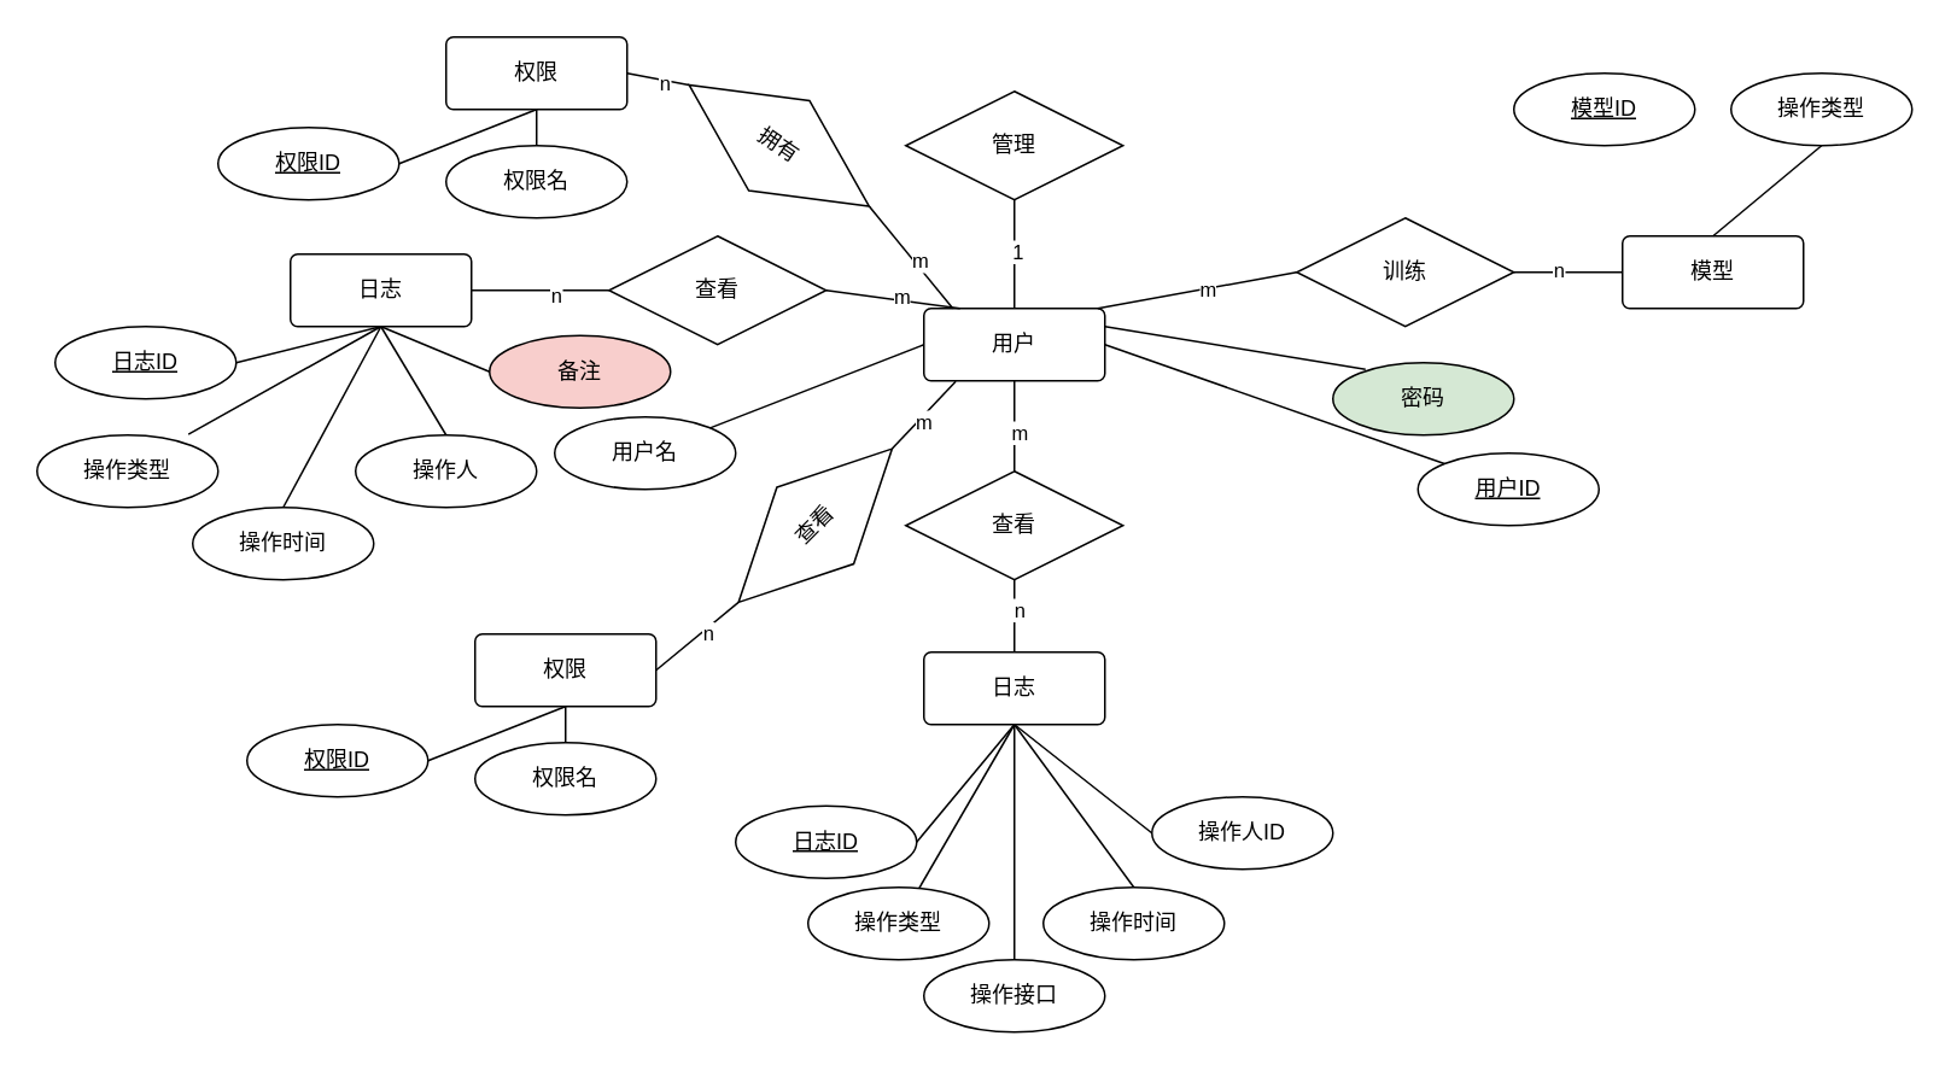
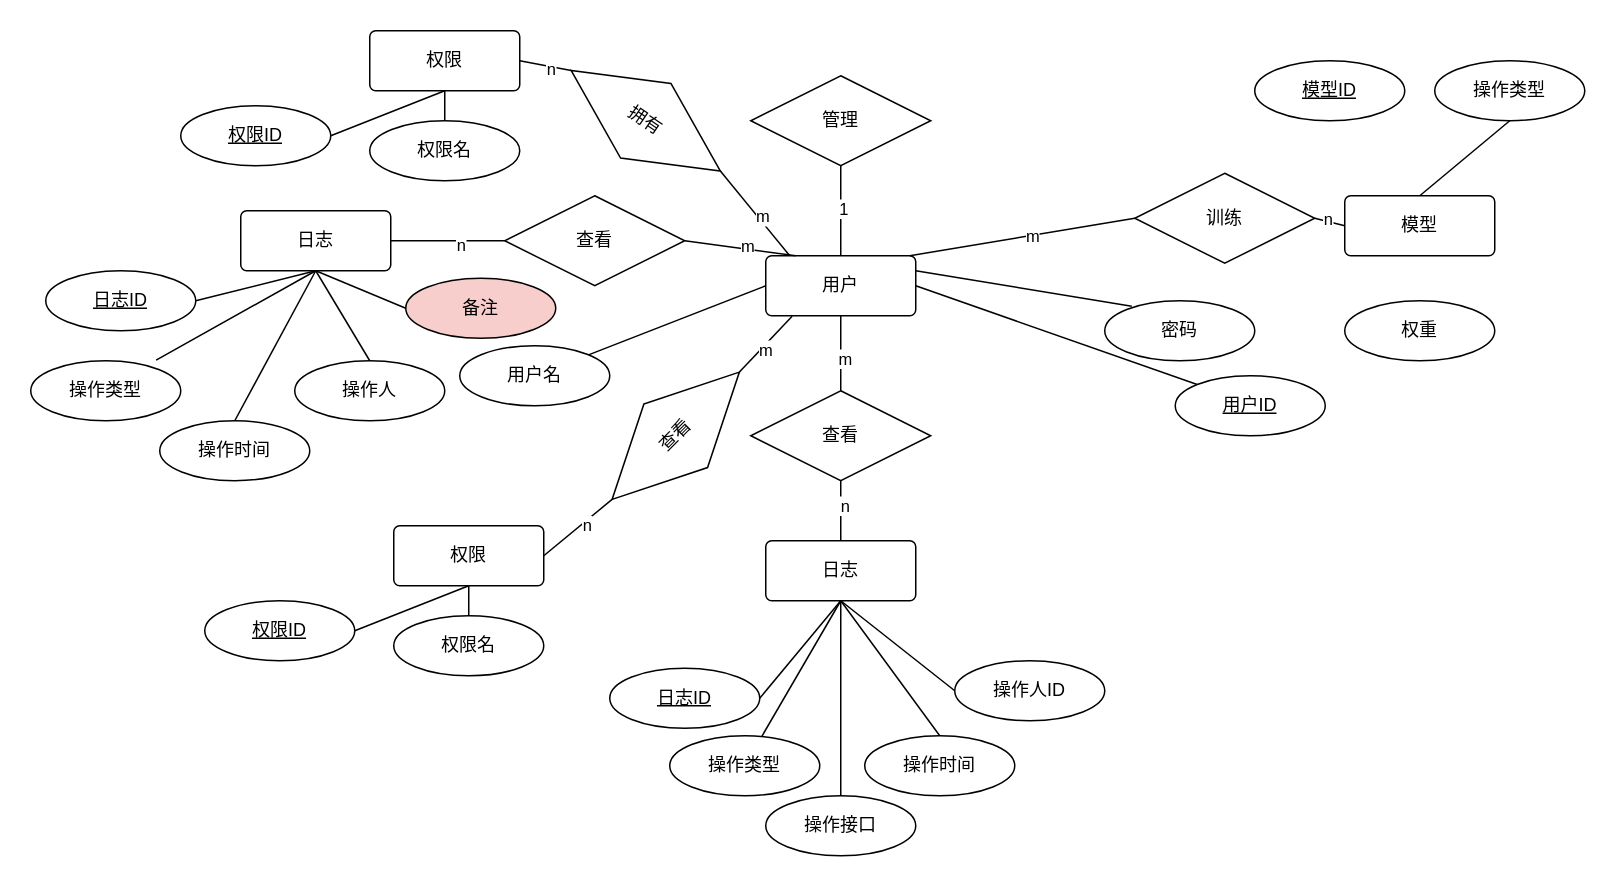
  <mxCell id="0" />
  <mxCell id="1" parent="0" />
  <mxCell id="2" value="管理" style="shape=rhombus;perimeter=rhombusPerimeter;whiteSpace=wrap;html=1;align=center;" vertex="1" parent="1"><mxGeometry x="500" y="50" width="120" height="60" as="geometry" /></mxCell>
  <mxCell id="3" value="用户" style="rounded=1;arcSize=10;whiteSpace=wrap;html=1;align=center;" vertex="1" parent="1"><mxGeometry x="510" y="170" width="100" height="40" as="geometry" /></mxCell>
  <mxCell id="4" value="用户ID" style="ellipse;whiteSpace=wrap;html=1;align=center;fontStyle=4;" vertex="1" parent="1"><mxGeometry x="783" y="250" width="100" height="40" as="geometry" /></mxCell>
  <mxCell id="5" value="" style="endArrow=none;html=1;rounded=0;entryX=0.5;entryY=1;entryDx=0;entryDy=0;exitX=0.5;exitY=0;exitDx=0;exitDy=0;" edge="1" parent="1" source="3" target="2"><mxGeometry relative="1" as="geometry"><mxPoint x="410" y="120" as="sourcePoint" /><mxPoint x="570" y="120" as="targetPoint" /></mxGeometry></mxCell>
  <mxCell id="6" value="1" style="edgeLabel;html=1;align=center;verticalAlign=middle;resizable=0;points=[];" vertex="1" connectable="0" parent="5"><mxGeometry x="0.067" y="-1" relative="1" as="geometry"><mxPoint as="offset" /></mxGeometry></mxCell>
  <mxCell id="7" value="" style="endArrow=none;html=1;rounded=0;exitX=1;exitY=0.5;exitDx=0;exitDy=0;entryX=0;entryY=0;entryDx=0;entryDy=0;" edge="1" parent="1" source="3" target="4"><mxGeometry relative="1" as="geometry"><mxPoint x="520" y="140" as="sourcePoint" /><mxPoint x="680" y="140" as="targetPoint" /></mxGeometry></mxCell>
  <mxCell id="8" value="" style="endArrow=none;html=1;rounded=0;exitX=1;exitY=0.25;exitDx=0;exitDy=0;entryX=0.04;entryY=0.34;entryDx=0;entryDy=0;entryPerimeter=0;" edge="1" parent="1" source="3"><mxGeometry relative="1" as="geometry"><mxPoint x="620" y="200" as="sourcePoint" /><mxPoint x="754" y="203.6" as="targetPoint" /></mxGeometry></mxCell>
  <mxCell id="9" value="查看" style="shape=rhombus;perimeter=rhombusPerimeter;whiteSpace=wrap;html=1;align=center;" vertex="1" parent="1"><mxGeometry x="500" y="260" width="120" height="60" as="geometry" /></mxCell>
  <mxCell id="10" value="" style="endArrow=none;html=1;rounded=0;entryX=0.5;entryY=0;entryDx=0;entryDy=0;" edge="1" parent="1" source="3" target="9"><mxGeometry relative="1" as="geometry"><mxPoint x="520" y="140" as="sourcePoint" /><mxPoint x="680" y="140" as="targetPoint" /></mxGeometry></mxCell>
  <mxCell id="11" value="m" style="edgeLabel;html=1;align=center;verticalAlign=middle;resizable=0;points=[];" vertex="1" connectable="0" parent="10"><mxGeometry x="0.12" y="2" relative="1" as="geometry"><mxPoint as="offset" /></mxGeometry></mxCell>
  <mxCell id="12" value="日志" style="rounded=1;arcSize=10;whiteSpace=wrap;html=1;align=center;" vertex="1" parent="1"><mxGeometry x="510" y="360" width="100" height="40" as="geometry" /></mxCell>
  <mxCell id="13" value="" style="endArrow=none;html=1;rounded=0;entryX=0.5;entryY=0;entryDx=0;entryDy=0;exitX=0.5;exitY=1;exitDx=0;exitDy=0;" edge="1" parent="1" source="9" target="12"><mxGeometry relative="1" as="geometry"><mxPoint x="550" y="320" as="sourcePoint" /><mxPoint x="710" y="320" as="targetPoint" /></mxGeometry></mxCell>
  <mxCell id="14" value="n" style="edgeLabel;html=1;align=center;verticalAlign=middle;resizable=0;points=[];" vertex="1" connectable="0" parent="13"><mxGeometry x="-0.2" y="2" relative="1" as="geometry"><mxPoint as="offset" /></mxGeometry></mxCell>
  <mxCell id="15" value="日志ID" style="ellipse;whiteSpace=wrap;html=1;align=center;fontStyle=4;" vertex="1" parent="1"><mxGeometry x="406" y="445" width="100" height="40" as="geometry" /></mxCell>
  <mxCell id="16" value="" style="endArrow=none;html=1;rounded=0;entryX=1;entryY=0.5;entryDx=0;entryDy=0;exitX=0.5;exitY=1;exitDx=0;exitDy=0;" edge="1" parent="1" target="15" source="12"><mxGeometry relative="1" as="geometry"><mxPoint x="570" y="420" as="sourcePoint" /><mxPoint x="640" y="370" as="targetPoint" /></mxGeometry></mxCell>
  <mxCell id="17" value="" style="endArrow=none;html=1;rounded=0;exitX=0.5;exitY=1;exitDx=0;exitDy=0;entryX=0.5;entryY=0;entryDx=0;entryDy=0;" edge="1" parent="1" source="12" target="22"><mxGeometry relative="1" as="geometry"><mxPoint x="570" y="410" as="sourcePoint" /><mxPoint x="714" y="434" as="targetPoint" /></mxGeometry></mxCell>
  <mxCell id="18" value="操作类型" style="ellipse;whiteSpace=wrap;html=1;align=center;" vertex="1" parent="1"><mxGeometry x="446" y="490" width="100" height="40" as="geometry" /></mxCell>
  <mxCell id="19" value="" style="endArrow=none;html=1;rounded=0;exitX=0.5;exitY=1;exitDx=0;exitDy=0;" edge="1" parent="1" source="12" target="18"><mxGeometry relative="1" as="geometry"><mxPoint x="566" y="369" as="sourcePoint" /><mxPoint x="480" y="450" as="targetPoint" /></mxGeometry></mxCell>
  <mxCell id="20" value="操作接口" style="ellipse;whiteSpace=wrap;html=1;align=center;" vertex="1" parent="1"><mxGeometry x="510" y="530" width="100" height="40" as="geometry" /></mxCell>
  <mxCell id="21" value="" style="endArrow=none;html=1;rounded=0;entryX=0.5;entryY=0;entryDx=0;entryDy=0;exitX=0.5;exitY=1;exitDx=0;exitDy=0;" edge="1" parent="1" source="12" target="20"><mxGeometry relative="1" as="geometry"><mxPoint x="560" y="400" as="sourcePoint" /><mxPoint x="490" y="460" as="targetPoint" /></mxGeometry></mxCell>
  <mxCell id="22" value="操作时间" style="ellipse;whiteSpace=wrap;html=1;align=center;" vertex="1" parent="1"><mxGeometry x="576" y="490" width="100" height="40" as="geometry" /></mxCell>
  <mxCell id="23" value="操作人ID" style="ellipse;whiteSpace=wrap;html=1;align=center;" vertex="1" parent="1"><mxGeometry x="636" y="440" width="100" height="40" as="geometry" /></mxCell>
  <mxCell id="24" value="" style="endArrow=none;html=1;rounded=0;entryX=0;entryY=0.5;entryDx=0;entryDy=0;exitX=0.5;exitY=1;exitDx=0;exitDy=0;" edge="1" parent="1" source="12" target="23"><mxGeometry relative="1" as="geometry"><mxPoint x="560" y="401" as="sourcePoint" /><mxPoint x="620" y="460" as="targetPoint" /></mxGeometry></mxCell>
  <mxCell id="25" value="用户名" style="ellipse;whiteSpace=wrap;html=1;align=center;" vertex="1" parent="1"><mxGeometry x="306" y="230" width="100" height="40" as="geometry" /></mxCell>
  <mxCell id="26" value="" style="endArrow=none;html=1;rounded=0;exitX=0;exitY=0.5;exitDx=0;exitDy=0;" edge="1" parent="1" source="3" target="25"><mxGeometry relative="1" as="geometry"><mxPoint x="520" y="240" as="sourcePoint" /><mxPoint x="680" y="240" as="targetPoint" /></mxGeometry></mxCell>
  <mxCell id="27" value="查看" style="shape=rhombus;perimeter=rhombusPerimeter;whiteSpace=wrap;html=1;align=center;" vertex="1" parent="1"><mxGeometry x="336" y="130" width="120" height="60" as="geometry" /></mxCell>
- <mxCell id="28" value="密码" style="ellipse;whiteSpace=wrap;html=1;align=center;fillColor=#d5e8d4;" vertex="1" parent="1"><mxGeometry x="736" y="200" width="100" height="40" as="geometry" /></mxCell>
- <mxCell id="29" value="训练" style="shape=rhombus;perimeter=rhombusPerimeter;whiteSpace=wrap;html=1;align=center;" vertex="1" parent="1"><mxGeometry x="716" y="120" width="120" height="60" as="geometry" /></mxCell>
+ <mxCell id="28" value="密码" style="ellipse;whiteSpace=wrap;html=1;align=center;" vertex="1" parent="1"><mxGeometry x="736" y="200" width="100" height="40" as="geometry" /></mxCell>
+ <mxCell id="29" value="训练" style="shape=rhombus;perimeter=rhombusPerimeter;whiteSpace=wrap;html=1;align=center;" vertex="1" parent="1"><mxGeometry x="756" y="115" width="120" height="60" as="geometry" /></mxCell>
  <mxCell id="30" value="模型" style="rounded=1;arcSize=10;whiteSpace=wrap;html=1;align=center;" vertex="1" parent="1"><mxGeometry x="896" y="130" width="100" height="40" as="geometry" /></mxCell>
  <mxCell id="31" value="" style="endArrow=none;html=1;rounded=0;entryX=0;entryY=0.5;entryDx=0;entryDy=0;exitX=1;exitY=0.5;exitDx=0;exitDy=0;" edge="1" parent="1" source="29" target="30"><mxGeometry relative="1" as="geometry"><mxPoint x="896" y="190" as="sourcePoint" /><mxPoint x="1056" y="190" as="targetPoint" /></mxGeometry></mxCell>
  <mxCell id="32" value="n" style="edgeLabel;html=1;align=center;verticalAlign=middle;resizable=0;points=[];" vertex="1" connectable="0" parent="31"><mxGeometry x="-0.2" y="2" relative="1" as="geometry"><mxPoint as="offset" /></mxGeometry></mxCell>
  <mxCell id="33" value="模型ID" style="ellipse;whiteSpace=wrap;html=1;align=center;fontStyle=4;" vertex="1" parent="1"><mxGeometry x="836" y="40" width="100" height="40" as="geometry" /></mxCell>
  <mxCell id="34" value="操作类型" style="ellipse;whiteSpace=wrap;html=1;align=center;" vertex="1" parent="1"><mxGeometry x="956" y="40" width="100" height="40" as="geometry" /></mxCell>
  <mxCell id="35" value="" style="endArrow=none;html=1;rounded=0;exitX=0.5;exitY=0;exitDx=0;exitDy=0;entryX=0.5;entryY=1;entryDx=0;entryDy=0;" edge="1" parent="1" target="34" source="30"><mxGeometry relative="1" as="geometry"><mxPoint x="906" y="270" as="sourcePoint" /><mxPoint x="996" y="70" as="targetPoint" /></mxGeometry></mxCell>
+ <mxCell id="36" value="权重" style="ellipse;whiteSpace=wrap;html=1;align=center;" vertex="1" parent="1"><mxGeometry x="896" y="200" width="100" height="40" as="geometry" /></mxCell>
  <mxCell id="37" value="" style="endArrow=none;html=1;rounded=0;entryX=0;entryY=0.5;entryDx=0;entryDy=0;" edge="1" parent="1" target="29"><mxGeometry relative="1" as="geometry"><mxPoint x="606" y="170" as="sourcePoint" /><mxPoint x="766" y="170" as="targetPoint" /></mxGeometry></mxCell>
  <mxCell id="38" value="m" style="edgeLabel;html=1;align=center;verticalAlign=middle;resizable=0;points=[];" vertex="1" connectable="0" parent="37"><mxGeometry x="0.089" relative="1" as="geometry"><mxPoint as="offset" /></mxGeometry></mxCell>
  <mxCell id="39" value="日志" style="rounded=1;arcSize=10;whiteSpace=wrap;html=1;align=center;" vertex="1" parent="1"><mxGeometry x="160" y="140" width="100" height="40" as="geometry" /></mxCell>
  <mxCell id="40" value="日志ID" style="ellipse;whiteSpace=wrap;html=1;align=center;fontStyle=4;" vertex="1" parent="1"><mxGeometry x="30" y="180" width="100" height="40" as="geometry" /></mxCell>
  <mxCell id="41" value="" style="endArrow=none;html=1;rounded=0;entryX=1;entryY=0.5;entryDx=0;entryDy=0;exitX=0.5;exitY=1;exitDx=0;exitDy=0;" edge="1" parent="1" source="39" target="40"><mxGeometry relative="1" as="geometry"><mxPoint x="220" y="200" as="sourcePoint" /><mxPoint x="290" y="150" as="targetPoint" /></mxGeometry></mxCell>
  <mxCell id="42" value="" style="endArrow=none;html=1;rounded=0;exitX=0.5;exitY=1;exitDx=0;exitDy=0;entryX=0.5;entryY=0;entryDx=0;entryDy=0;" edge="1" parent="1" source="39" target="47"><mxGeometry relative="1" as="geometry"><mxPoint x="220" y="190" as="sourcePoint" /><mxPoint x="364" y="214" as="targetPoint" /></mxGeometry></mxCell>
  <mxCell id="43" value="操作类型" style="ellipse;whiteSpace=wrap;html=1;align=center;" vertex="1" parent="1"><mxGeometry x="20" y="240" width="100" height="40" as="geometry" /></mxCell>
  <mxCell id="44" value="" style="endArrow=none;html=1;rounded=0;entryX=0.836;entryY=-0.01;entryDx=0;entryDy=0;entryPerimeter=0;exitX=0.5;exitY=1;exitDx=0;exitDy=0;" edge="1" parent="1" source="39" target="43"><mxGeometry relative="1" as="geometry"><mxPoint x="216" y="149" as="sourcePoint" /><mxPoint x="130" y="230" as="targetPoint" /></mxGeometry></mxCell>
  <mxCell id="45" value="操作人" style="ellipse;whiteSpace=wrap;html=1;align=center;" vertex="1" parent="1"><mxGeometry x="196" y="240" width="100" height="40" as="geometry" /></mxCell>
  <mxCell id="46" value="" style="endArrow=none;html=1;rounded=0;entryX=0.5;entryY=0;entryDx=0;entryDy=0;exitX=0.5;exitY=1;exitDx=0;exitDy=0;" edge="1" parent="1" source="39" target="45"><mxGeometry relative="1" as="geometry"><mxPoint x="210" y="180" as="sourcePoint" /><mxPoint x="140" y="240" as="targetPoint" /></mxGeometry></mxCell>
  <mxCell id="47" value="操作时间" style="ellipse;whiteSpace=wrap;html=1;align=center;" vertex="1" parent="1"><mxGeometry x="106" y="280" width="100" height="40" as="geometry" /></mxCell>
  <mxCell id="48" value="备注" style="ellipse;whiteSpace=wrap;html=1;align=center;fillColor=#f8cecc;" vertex="1" parent="1"><mxGeometry x="270" y="185" width="100" height="40" as="geometry" /></mxCell>
  <mxCell id="49" value="" style="endArrow=none;html=1;rounded=0;entryX=0;entryY=0.5;entryDx=0;entryDy=0;exitX=0.5;exitY=1;exitDx=0;exitDy=0;" edge="1" parent="1" source="39" target="48"><mxGeometry relative="1" as="geometry"><mxPoint x="210" y="181" as="sourcePoint" /><mxPoint x="270" y="240" as="targetPoint" /></mxGeometry></mxCell>
  <mxCell id="50" value="" style="endArrow=none;html=1;rounded=0;entryX=1;entryY=0.5;entryDx=0;entryDy=0;exitX=0;exitY=0.5;exitDx=0;exitDy=0;" edge="1" parent="1" source="27" target="39"><mxGeometry relative="1" as="geometry"><mxPoint x="570" y="330" as="sourcePoint" /><mxPoint x="570" y="370" as="targetPoint" /></mxGeometry></mxCell>
  <mxCell id="51" value="n" style="edgeLabel;html=1;align=center;verticalAlign=middle;resizable=0;points=[];" vertex="1" connectable="0" parent="50"><mxGeometry x="-0.2" y="2" relative="1" as="geometry"><mxPoint as="offset" /></mxGeometry></mxCell>
  <mxCell id="52" value="" style="endArrow=none;html=1;rounded=0;entryX=0.5;entryY=0;entryDx=0;entryDy=0;exitX=1;exitY=0.5;exitDx=0;exitDy=0;" edge="1" parent="1" source="27"><mxGeometry relative="1" as="geometry"><mxPoint x="470" y="90" as="sourcePoint" /><mxPoint x="530" y="170" as="targetPoint" /></mxGeometry></mxCell>
  <mxCell id="53" value="m" style="edgeLabel;html=1;align=center;verticalAlign=middle;resizable=0;points=[];" vertex="1" connectable="0" parent="52"><mxGeometry x="0.12" y="2" relative="1" as="geometry"><mxPoint as="offset" /></mxGeometry></mxCell>
  <mxCell id="54" value="拥有" style="shape=rhombus;perimeter=rhombusPerimeter;whiteSpace=wrap;html=1;align=center;rotation=34;" vertex="1" parent="1"><mxGeometry x="370" y="50" width="120" height="60" as="geometry" /></mxCell>
  <mxCell id="55" value="权限" style="rounded=1;arcSize=10;whiteSpace=wrap;html=1;align=center;" vertex="1" parent="1"><mxGeometry x="246" y="20" width="100" height="40" as="geometry" /></mxCell>
  <mxCell id="56" value="权限ID" style="ellipse;whiteSpace=wrap;html=1;align=center;fontStyle=4;" vertex="1" parent="1"><mxGeometry x="120" y="70" width="100" height="40" as="geometry" /></mxCell>
  <mxCell id="57" value="" style="endArrow=none;html=1;rounded=0;entryX=1;entryY=0.5;entryDx=0;entryDy=0;exitX=0.5;exitY=1;exitDx=0;exitDy=0;" edge="1" parent="1" source="55" target="56"><mxGeometry relative="1" as="geometry"><mxPoint x="230" y="-20" as="sourcePoint" /><mxPoint x="300" y="-70" as="targetPoint" /></mxGeometry></mxCell>
  <mxCell id="58" value="权限名" style="ellipse;whiteSpace=wrap;html=1;align=center;" vertex="1" parent="1"><mxGeometry x="246" y="80" width="100" height="40" as="geometry" /></mxCell>
  <mxCell id="59" value="" style="endArrow=none;html=1;rounded=0;entryX=0.5;entryY=0;entryDx=0;entryDy=0;exitX=0.5;exitY=1;exitDx=0;exitDy=0;" edge="1" parent="1" source="55" target="58"><mxGeometry relative="1" as="geometry"><mxPoint x="220" y="-40" as="sourcePoint" /><mxPoint x="150" y="20" as="targetPoint" /></mxGeometry></mxCell>
  <mxCell id="60" value="" style="endArrow=none;html=1;rounded=0;entryX=1;entryY=0.5;entryDx=0;entryDy=0;exitX=0;exitY=0.5;exitDx=0;exitDy=0;" edge="1" parent="1" source="54" target="55"><mxGeometry relative="1" as="geometry"><mxPoint x="580" y="110" as="sourcePoint" /><mxPoint x="580" y="150" as="targetPoint" /></mxGeometry></mxCell>
  <mxCell id="61" value="n" style="edgeLabel;html=1;align=center;verticalAlign=middle;resizable=0;points=[];" vertex="1" connectable="0" parent="60"><mxGeometry x="-0.2" y="2" relative="1" as="geometry"><mxPoint as="offset" /></mxGeometry></mxCell>
  <mxCell id="62" value="" style="endArrow=none;html=1;rounded=0;exitX=1;exitY=0.5;exitDx=0;exitDy=0;" edge="1" parent="1" source="54"><mxGeometry relative="1" as="geometry"><mxPoint x="466" y="170" as="sourcePoint" /><mxPoint x="526" y="170" as="targetPoint" /></mxGeometry></mxCell>
  <mxCell id="63" value="m" style="edgeLabel;html=1;align=center;verticalAlign=middle;resizable=0;points=[];" vertex="1" connectable="0" parent="62"><mxGeometry x="0.12" y="2" relative="1" as="geometry"><mxPoint as="offset" /></mxGeometry></mxCell>
  <mxCell id="64" value="查看" style="shape=rhombus;perimeter=rhombusPerimeter;whiteSpace=wrap;html=1;align=center;rotation=-45;" vertex="1" parent="1"><mxGeometry x="390" y="260" width="120" height="60" as="geometry" /></mxCell>
  <mxCell id="65" value="" style="endArrow=none;html=1;rounded=0;entryX=1;entryY=0.5;entryDx=0;entryDy=0;exitX=0.176;exitY=1.01;exitDx=0;exitDy=0;exitPerimeter=0;" edge="1" parent="1" source="3" target="64"><mxGeometry relative="1" as="geometry"><mxPoint x="570" y="220" as="sourcePoint" /><mxPoint x="570" y="270" as="targetPoint" /></mxGeometry></mxCell>
  <mxCell id="66" value="m" style="edgeLabel;html=1;align=center;verticalAlign=middle;resizable=0;points=[];" vertex="1" connectable="0" parent="65"><mxGeometry x="0.12" y="2" relative="1" as="geometry"><mxPoint as="offset" /></mxGeometry></mxCell>
  <mxCell id="67" value="权限" style="rounded=1;arcSize=10;whiteSpace=wrap;html=1;align=center;" vertex="1" parent="1"><mxGeometry x="262" y="350" width="100" height="40" as="geometry" /></mxCell>
  <mxCell id="68" value="权限ID" style="ellipse;whiteSpace=wrap;html=1;align=center;fontStyle=4;" vertex="1" parent="1"><mxGeometry x="136" y="400" width="100" height="40" as="geometry" /></mxCell>
  <mxCell id="69" value="" style="endArrow=none;html=1;rounded=0;entryX=1;entryY=0.5;entryDx=0;entryDy=0;exitX=0.5;exitY=1;exitDx=0;exitDy=0;" edge="1" parent="1" source="67" target="68"><mxGeometry relative="1" as="geometry"><mxPoint x="246" y="310" as="sourcePoint" /><mxPoint x="316" y="260" as="targetPoint" /></mxGeometry></mxCell>
  <mxCell id="70" value="权限名" style="ellipse;whiteSpace=wrap;html=1;align=center;" vertex="1" parent="1"><mxGeometry x="262" y="410" width="100" height="40" as="geometry" /></mxCell>
  <mxCell id="71" value="" style="endArrow=none;html=1;rounded=0;entryX=0.5;entryY=0;entryDx=0;entryDy=0;exitX=0.5;exitY=1;exitDx=0;exitDy=0;" edge="1" parent="1" source="67" target="70"><mxGeometry relative="1" as="geometry"><mxPoint x="236" y="290" as="sourcePoint" /><mxPoint x="166" y="350" as="targetPoint" /></mxGeometry></mxCell>
  <mxCell id="72" value="" style="endArrow=none;html=1;rounded=0;entryX=1;entryY=0.5;entryDx=0;entryDy=0;exitX=0;exitY=0.5;exitDx=0;exitDy=0;" edge="1" parent="1" target="67" source="64"><mxGeometry relative="1" as="geometry"><mxPoint x="396" y="376" as="sourcePoint" /><mxPoint x="596" y="480" as="targetPoint" /></mxGeometry></mxCell>
  <mxCell id="73" value="n" style="edgeLabel;html=1;align=center;verticalAlign=middle;resizable=0;points=[];" vertex="1" connectable="0" parent="72"><mxGeometry x="-0.2" y="2" relative="1" as="geometry"><mxPoint as="offset" /></mxGeometry></mxCell>
